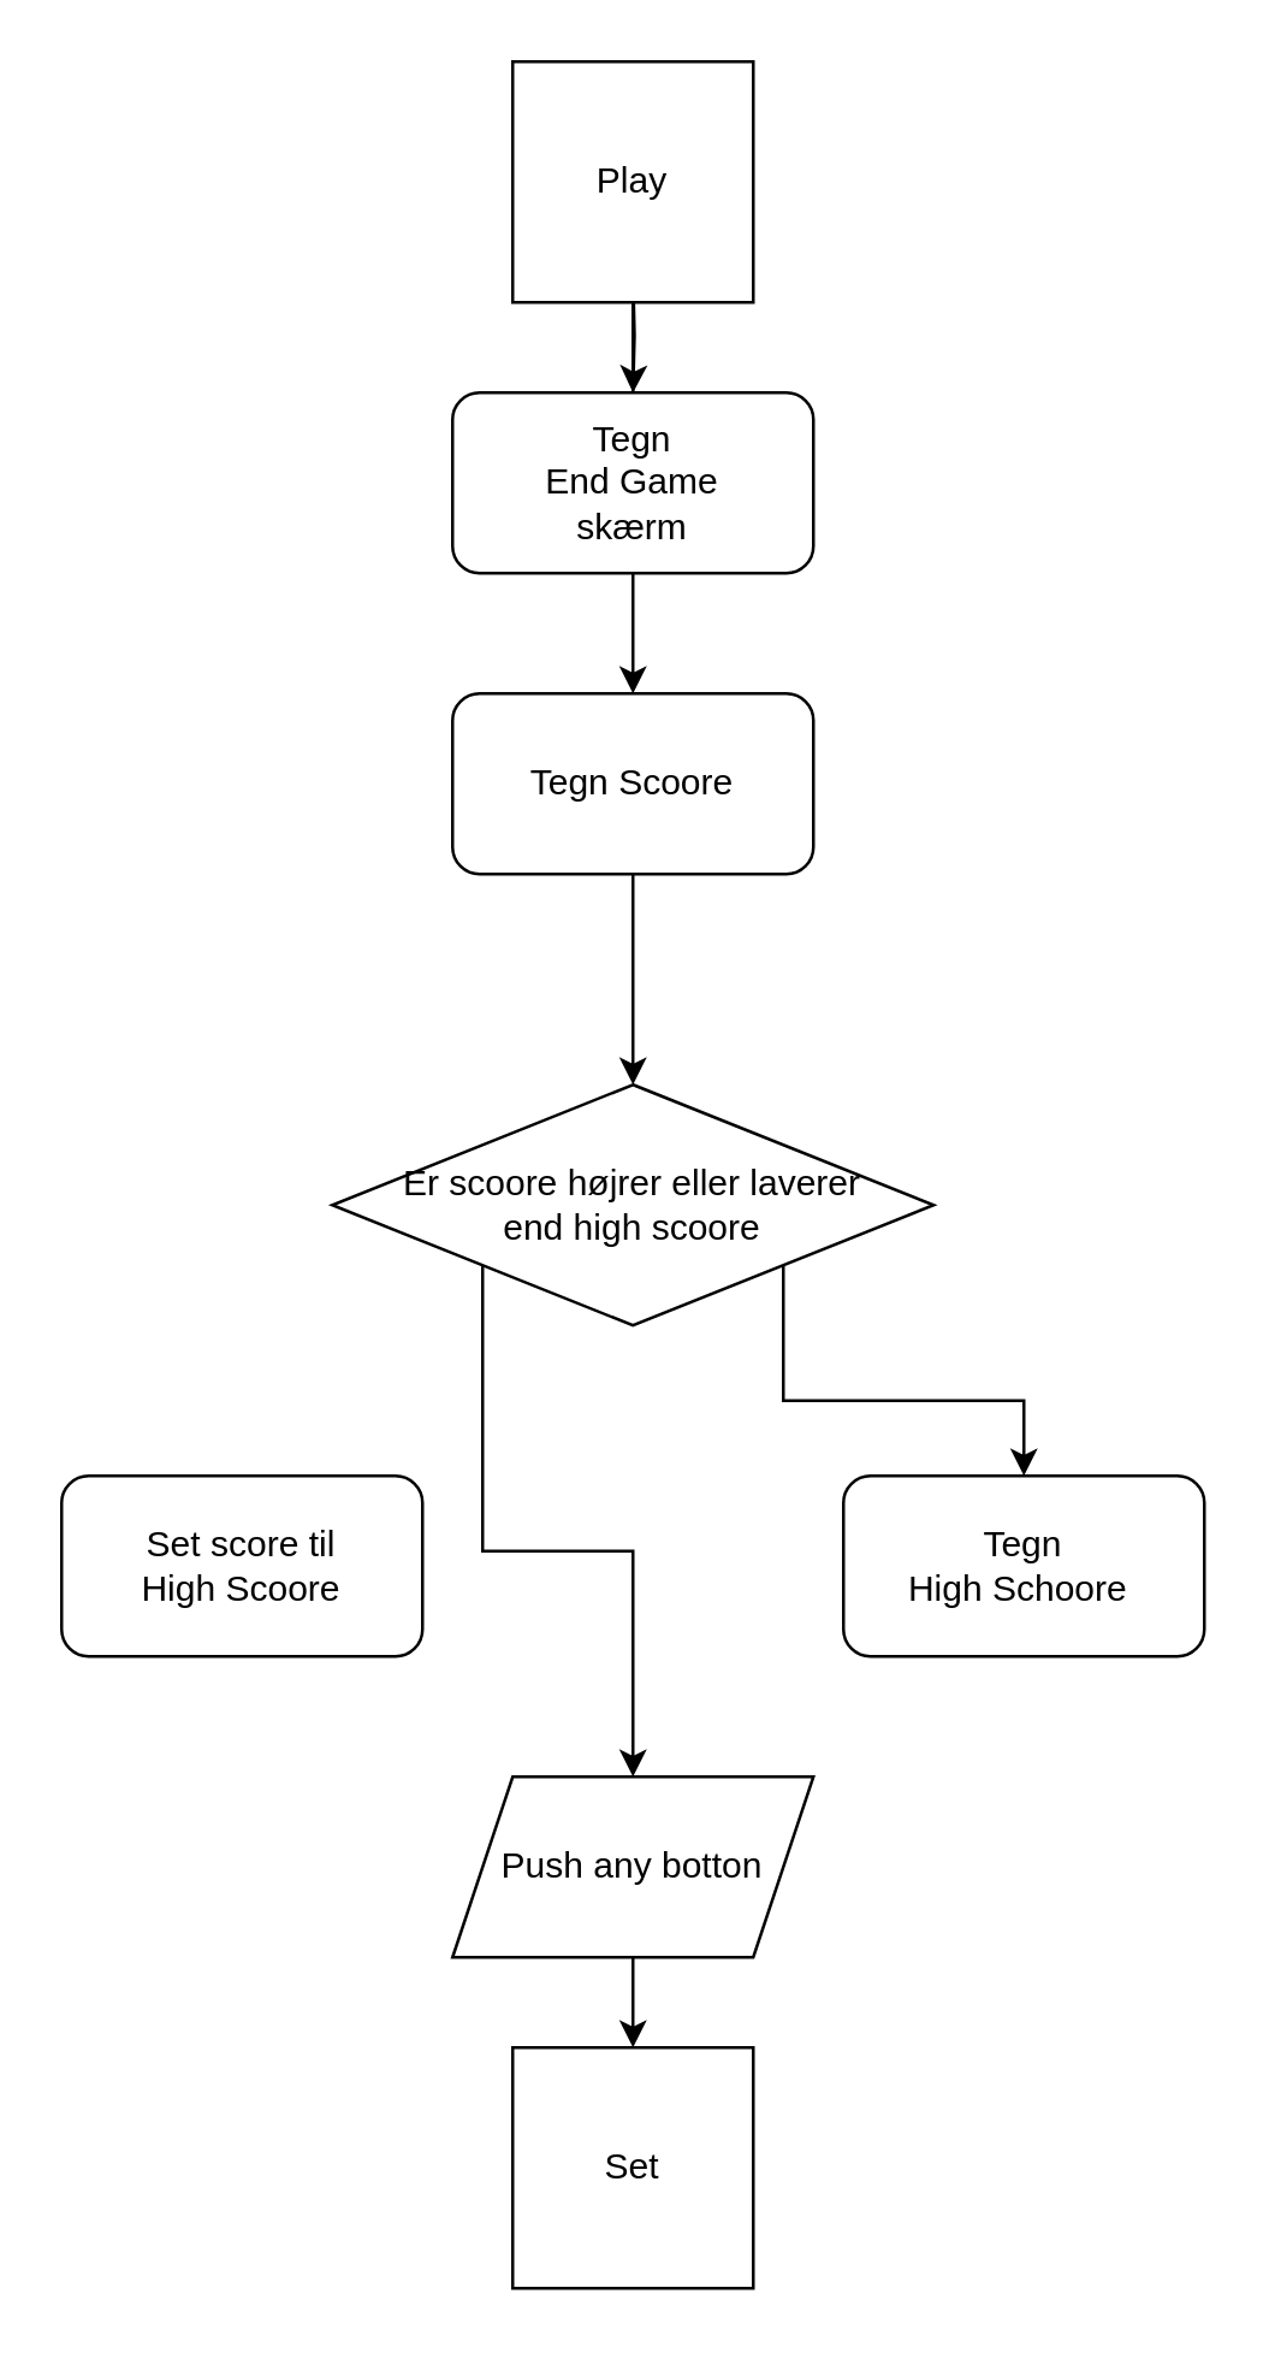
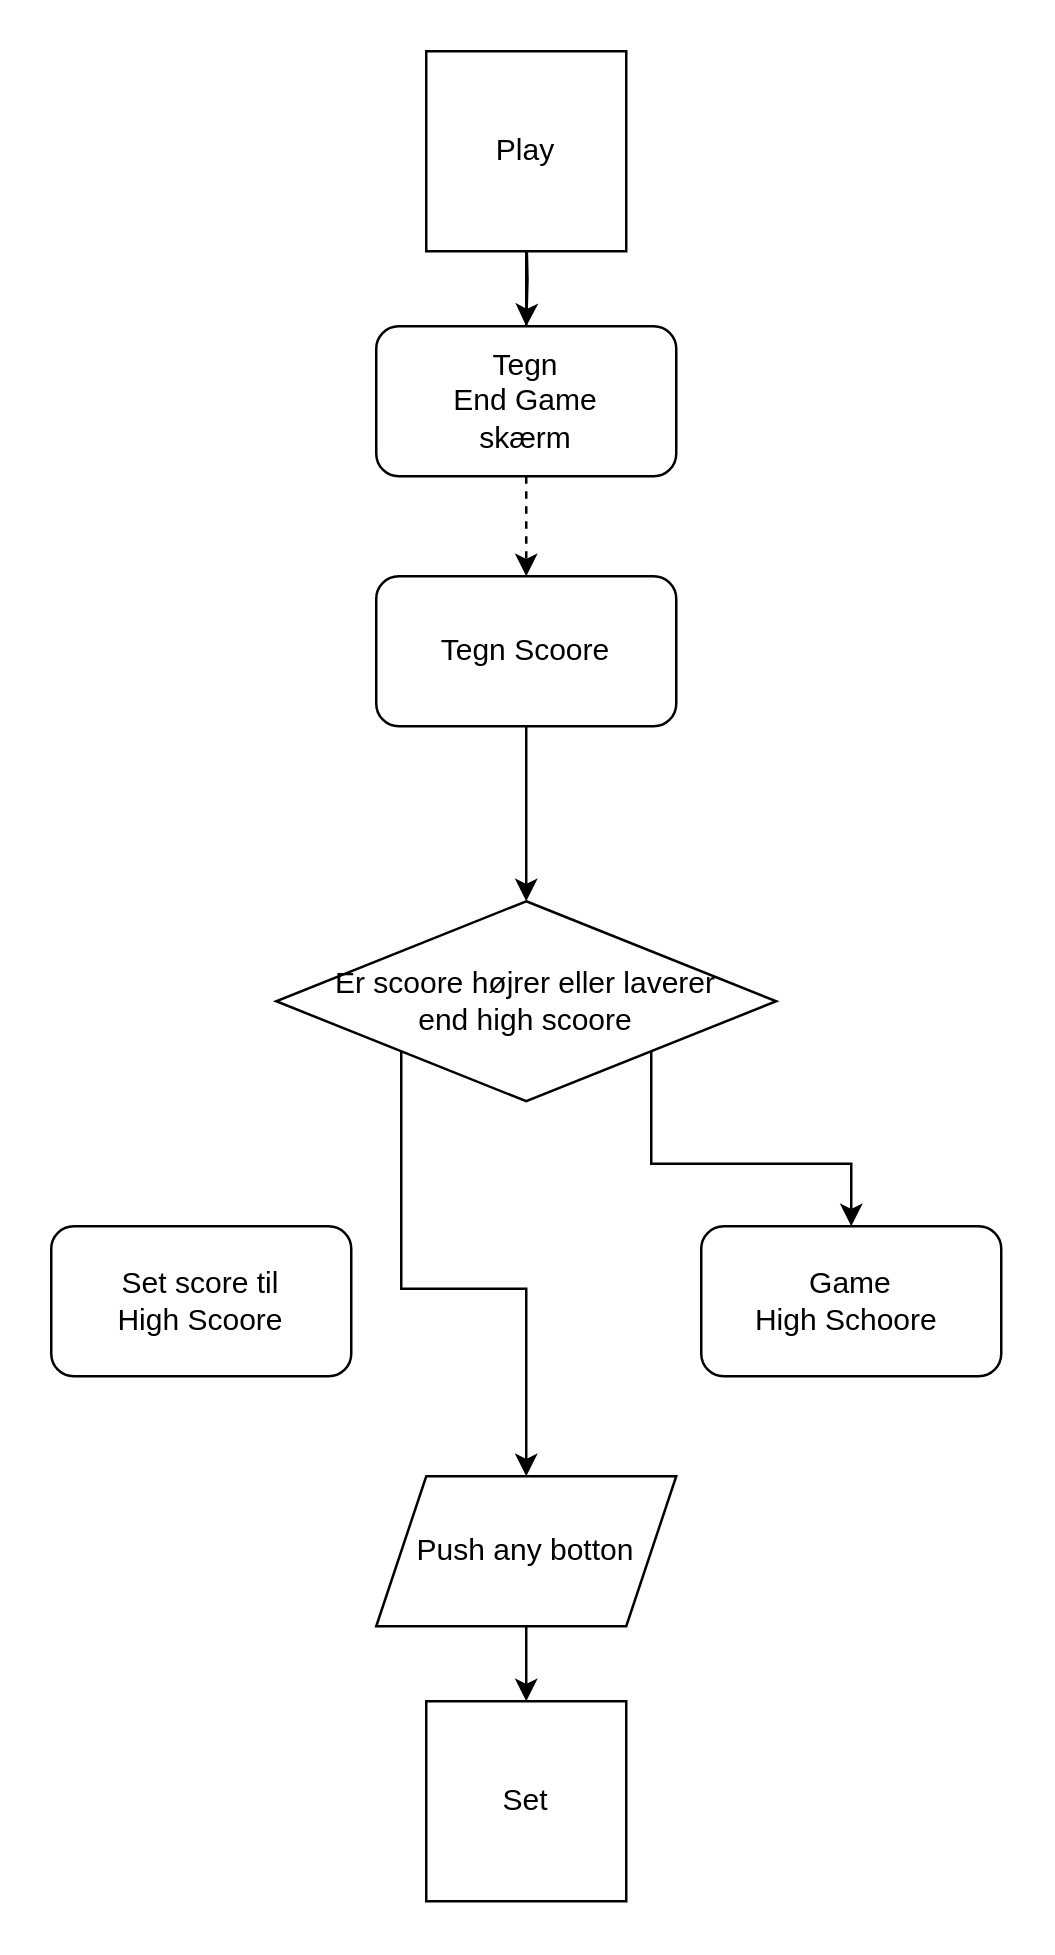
  <mxCell id="0" />
  <mxCell id="1" parent="0" />
  <mxCell id="2" style="edgeStyle=orthogonalEdgeStyle;rounded=0;orthogonalLoop=1;jettySize=auto;html=1;exitX=0.5;exitY=1;exitDx=0;exitDy=0;entryX=0.5;entryY=0;entryDx=0;entryDy=0;" edge="1" parent="1"><mxGeometry relative="1" as="geometry"><mxPoint x="210" y="100" as="sourcePoint" /><mxPoint x="210" y="160" as="targetPoint" /></mxGeometry></mxCell>
  <mxCell id="3" style="edgeStyle=orthogonalEdgeStyle;rounded=0;orthogonalLoop=1;jettySize=auto;html=1;exitX=0;exitY=1;exitDx=0;exitDy=0;" edge="1" parent="1" source="5" target="16"><mxGeometry relative="1" as="geometry" /></mxCell>
  <mxCell id="4" style="edgeStyle=orthogonalEdgeStyle;rounded=0;orthogonalLoop=1;jettySize=auto;html=1;exitX=1;exitY=1;exitDx=0;exitDy=0;" edge="1" parent="1" source="5" target="6"><mxGeometry relative="1" as="geometry" /></mxCell>
  <mxCell id="5" value="Er scoore højrer eller laverer&lt;br&gt;end high scoore" style="rhombus;whiteSpace=wrap;html=1;" vertex="1" parent="1"><mxGeometry x="110" y="360" width="200" height="80" as="geometry" /></mxCell>
- <mxCell id="6" value="Tegn &lt;br&gt;High Schoore&amp;nbsp;" style="rounded=1;whiteSpace=wrap;html=1;" vertex="1" parent="1"><mxGeometry x="280" y="490" width="120" height="60" as="geometry" /></mxCell>
+ <mxCell id="6" value="Game &lt;br&gt;High Schoore&amp;nbsp;" style="rounded=1;whiteSpace=wrap;html=1;" vertex="1" parent="1"><mxGeometry x="280" y="490" width="120" height="60" as="geometry" /></mxCell>
  <mxCell id="7" value="Set score til&lt;br&gt;High Scoore" style="rounded=1;whiteSpace=wrap;html=1;" vertex="1" parent="1"><mxGeometry x="20" y="490" width="120" height="60" as="geometry" /></mxCell>
- <mxCell id="8" style="edgeStyle=orthogonalEdgeStyle;rounded=0;orthogonalLoop=1;jettySize=auto;html=1;exitX=0.5;exitY=1;exitDx=0;exitDy=0;entryX=0.5;entryY=0;entryDx=0;entryDy=0;" edge="1" parent="1" source="9" target="11"><mxGeometry relative="1" as="geometry" /></mxCell>
+ <mxCell id="8" style="edgeStyle=orthogonalEdgeStyle;rounded=0;orthogonalLoop=1;jettySize=auto;html=1;exitX=0.5;exitY=1;exitDx=0;exitDy=0;entryX=0.5;entryY=0;entryDx=0;entryDy=0;dashed=1;" edge="1" parent="1" source="9" target="11"><mxGeometry relative="1" as="geometry" /></mxCell>
  <mxCell id="9" value="Tegn &lt;br&gt;End Game &lt;br&gt;skærm" style="rounded=1;whiteSpace=wrap;html=1;" vertex="1" parent="1"><mxGeometry x="150" y="130" width="120" height="60" as="geometry" /></mxCell>
  <mxCell id="10" style="edgeStyle=orthogonalEdgeStyle;rounded=0;orthogonalLoop=1;jettySize=auto;html=1;exitX=0.5;exitY=1;exitDx=0;exitDy=0;entryX=0.5;entryY=0;entryDx=0;entryDy=0;" edge="1" parent="1" source="11" target="5"><mxGeometry relative="1" as="geometry" /></mxCell>
  <mxCell id="11" value="Tegn Scoore" style="rounded=1;whiteSpace=wrap;html=1;" vertex="1" parent="1"><mxGeometry x="150" y="230" width="120" height="60" as="geometry" /></mxCell>
  <mxCell id="12" value="Set" style="whiteSpace=wrap;html=1;aspect=fixed;" vertex="1" parent="1"><mxGeometry x="170" y="680" width="80" height="80" as="geometry" /></mxCell>
  <mxCell id="13" style="edgeStyle=orthogonalEdgeStyle;rounded=0;orthogonalLoop=1;jettySize=auto;html=1;exitX=0.5;exitY=1;exitDx=0;exitDy=0;entryX=0.5;entryY=0;entryDx=0;entryDy=0;" edge="1" parent="1" target="9"><mxGeometry relative="1" as="geometry"><mxPoint x="210" y="90" as="sourcePoint" /></mxGeometry></mxCell>
  <mxCell id="14" value="Play" style="whiteSpace=wrap;html=1;aspect=fixed;" vertex="1" parent="1"><mxGeometry x="170" y="20" width="80" height="80" as="geometry" /></mxCell>
  <mxCell id="15" style="edgeStyle=orthogonalEdgeStyle;rounded=0;orthogonalLoop=1;jettySize=auto;html=1;exitX=0.5;exitY=1;exitDx=0;exitDy=0;entryX=0.5;entryY=0;entryDx=0;entryDy=0;" edge="1" parent="1" source="16" target="12"><mxGeometry relative="1" as="geometry" /></mxCell>
  <mxCell id="16" value="Push any botton" style="shape=parallelogram;perimeter=parallelogramPerimeter;whiteSpace=wrap;html=1;fixedSize=1;" vertex="1" parent="1"><mxGeometry x="150" y="590" width="120" height="60" as="geometry" /></mxCell>
